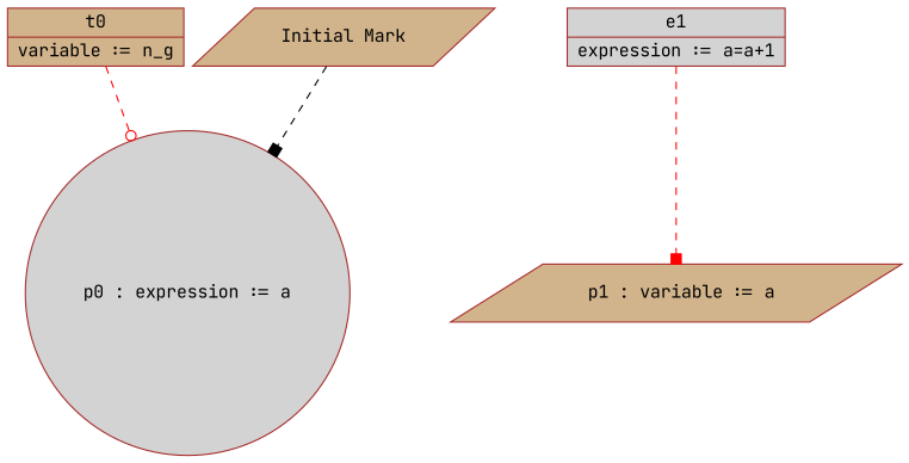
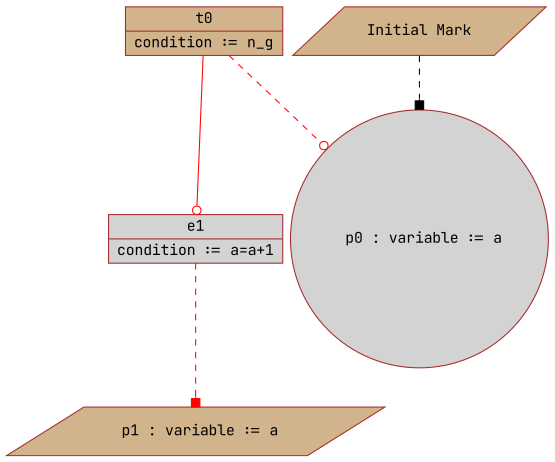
  digraph {
    fontname="JetBrains Mono"
    fontsize=14
    nodesep=0.1
    ranksep=0.5
    node [color=brown fillcolor=tan fontname="JetBrains Mono" shape=record style=filled]
    edge [arrowhead=odot color=red fontname="JetBrains Mono" style=dashed]
-   n1 [fillcolor=lightgrey height=0.25 label="p0 : expression := a" shape=circle width=0.4]
-   n2 [height=0.25 label="{ t0  | variable := n_g }" width=0.4]
-   n3 [fillcolor=lightgrey height=0.25 label="{ e1 | expression := a=a+1 }" width=0.4]
+   n1 [fillcolor=lightgrey height=0.25 label=" p0 : variable := a" shape=circle width=0.4]
+   n2 [height=0.25 label="{ t0  | condition := n_g }" width=0.4]
+   n3 [fillcolor=lightgrey height=0.25 label="{ e1 | condition := a=a+1 }" width=0.4]
    n4 [height=0.25 label=" p1 : variable := a" shape=parallelogram width=0.4]
    n5 [height=0.25 label="Initial Mark" shape=parallelogram width=0.4]
    n2 -> n1
+   n2 -> n3 [style=solid]
    n3 -> n4 [arrowhead=box]
    n5 -> n1 [arrowhead=box color=black label=" "]
  }
